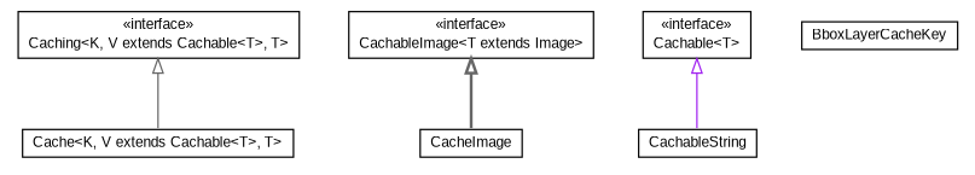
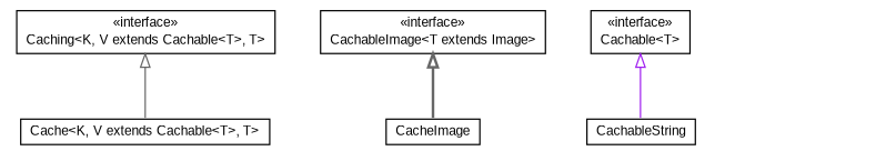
  digraph {
    nodesep=0.25
    ranksep=0.5
    node [fontcolor=black fontname=arial fontsize=10.0 shape=plaintext]
    edge [arrowtail=empty color=gray40 dir=back fontname=arial fontsize=10 headport=p labelfontname=arial labelfontsize=10 style=solid tailport=p]
    n1 [label=<<table title="nl.mineleni.cbsviewer.servlet.wms.cache.Caching" border="0" cellborder="1" cellspacing="0" cellpadding="2" port="p" href="./Caching.html"> 		<tr><td><table border="0" cellspacing="0" cellpadding="1"> <tr><td align="center" balign="center"> &#171;interface&#187; </td></tr> <tr><td align="center" balign="center"> Caching&lt;K, V extends Cachable&lt;T&gt;, T&gt; </td></tr> 		</table></td></tr> 		</table>>]
    n2 [label=<<table title="nl.mineleni.cbsviewer.servlet.wms.cache.Cache" border="0" cellborder="1" cellspacing="0" cellpadding="2" port="p" href="./Cache.html"> 		<tr><td><table border="0" cellspacing="0" cellpadding="1"> <tr><td align="center" balign="center"> Cache&lt;K, V extends Cachable&lt;T&gt;, T&gt; </td></tr> 		</table></td></tr> 		</table>>]
    n3 [label=<<table title="nl.mineleni.cbsviewer.servlet.wms.cache.CacheImage" border="0" cellborder="1" cellspacing="0" cellpadding="2" port="p" href="./CacheImage.html"> 		<tr><td><table border="0" cellspacing="0" cellpadding="1"> <tr><td align="center" balign="center"> CacheImage </td></tr> 		</table></td></tr> 		</table>>]
    n4 [label=<<table title="nl.mineleni.cbsviewer.servlet.wms.cache.CachableString" border="0" cellborder="1" cellspacing="0" cellpadding="2" port="p" href="./CachableString.html"> 		<tr><td><table border="0" cellspacing="0" cellpadding="1"> <tr><td align="center" balign="center"> CachableString </td></tr> 		</table></td></tr> 		</table>>]
    n5 [label=<<table title="nl.mineleni.cbsviewer.servlet.wms.cache.CachableImage" border="0" cellborder="1" cellspacing="0" cellpadding="2" port="p" href="./CachableImage.html"> 		<tr><td><table border="0" cellspacing="0" cellpadding="1"> <tr><td align="center" balign="center"> &#171;interface&#187; </td></tr> <tr><td align="center" balign="center"> CachableImage&lt;T extends Image&gt; </td></tr> 		</table></td></tr> 		</table>>]
    n6 [label=<<table title="nl.mineleni.cbsviewer.servlet.wms.cache.Cachable" border="0" cellborder="1" cellspacing="0" cellpadding="2" port="p" href="./Cachable.html"> 		<tr><td><table border="0" cellspacing="0" cellpadding="1"> <tr><td align="center" balign="center"> &#171;interface&#187; </td></tr> <tr><td align="center" balign="center"> Cachable&lt;T&gt; </td></tr> 		</table></td></tr> 		</table>>]
-   n7 [label=<<table title="nl.mineleni.cbsviewer.servlet.wms.cache.BboxLayerCacheKey" border="0" cellborder="1" cellspacing="0" cellpadding="2" port="p" href="./BboxLayerCacheKey.html"> 		<tr><td><table border="0" cellspacing="0" cellpadding="1"> <tr><td align="center" balign="center"> BboxLayerCacheKey </td></tr> 		</table></td></tr> 		</table>>]
    n1 -> n2
    n5 -> n3 [style=bold]
    n6 -> n4 [color=purple]
  }
